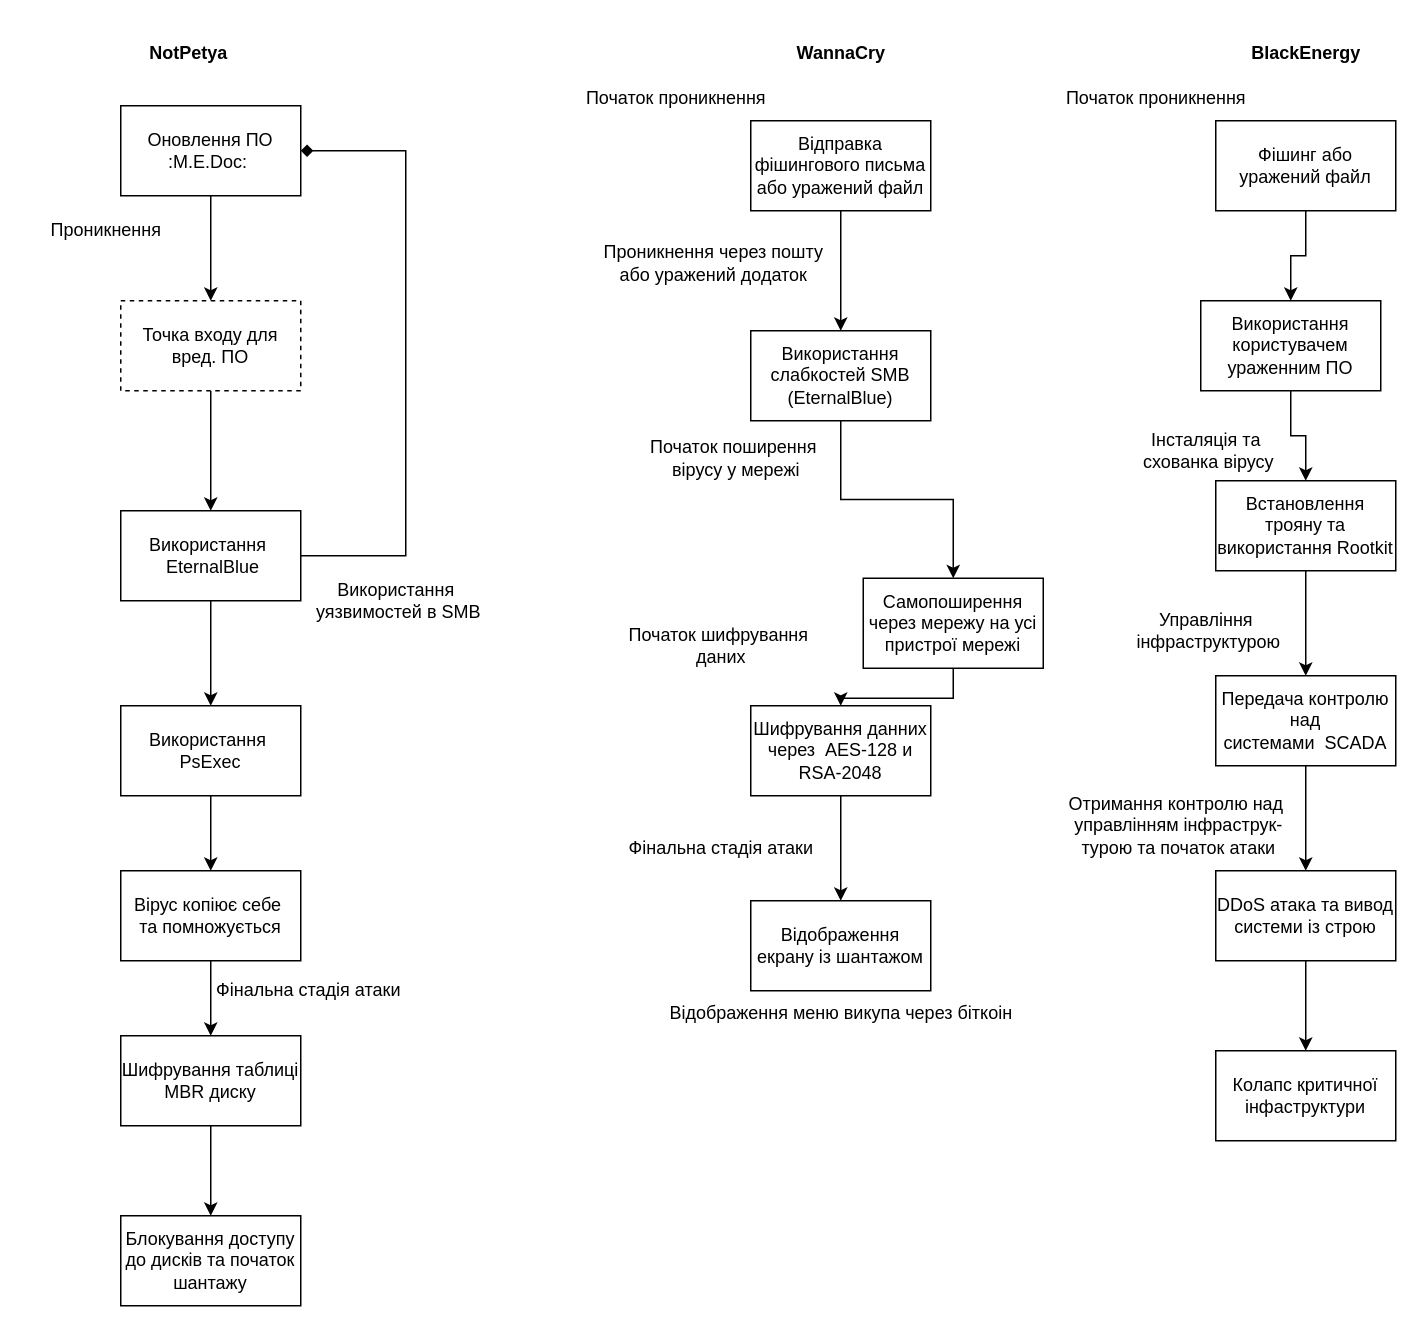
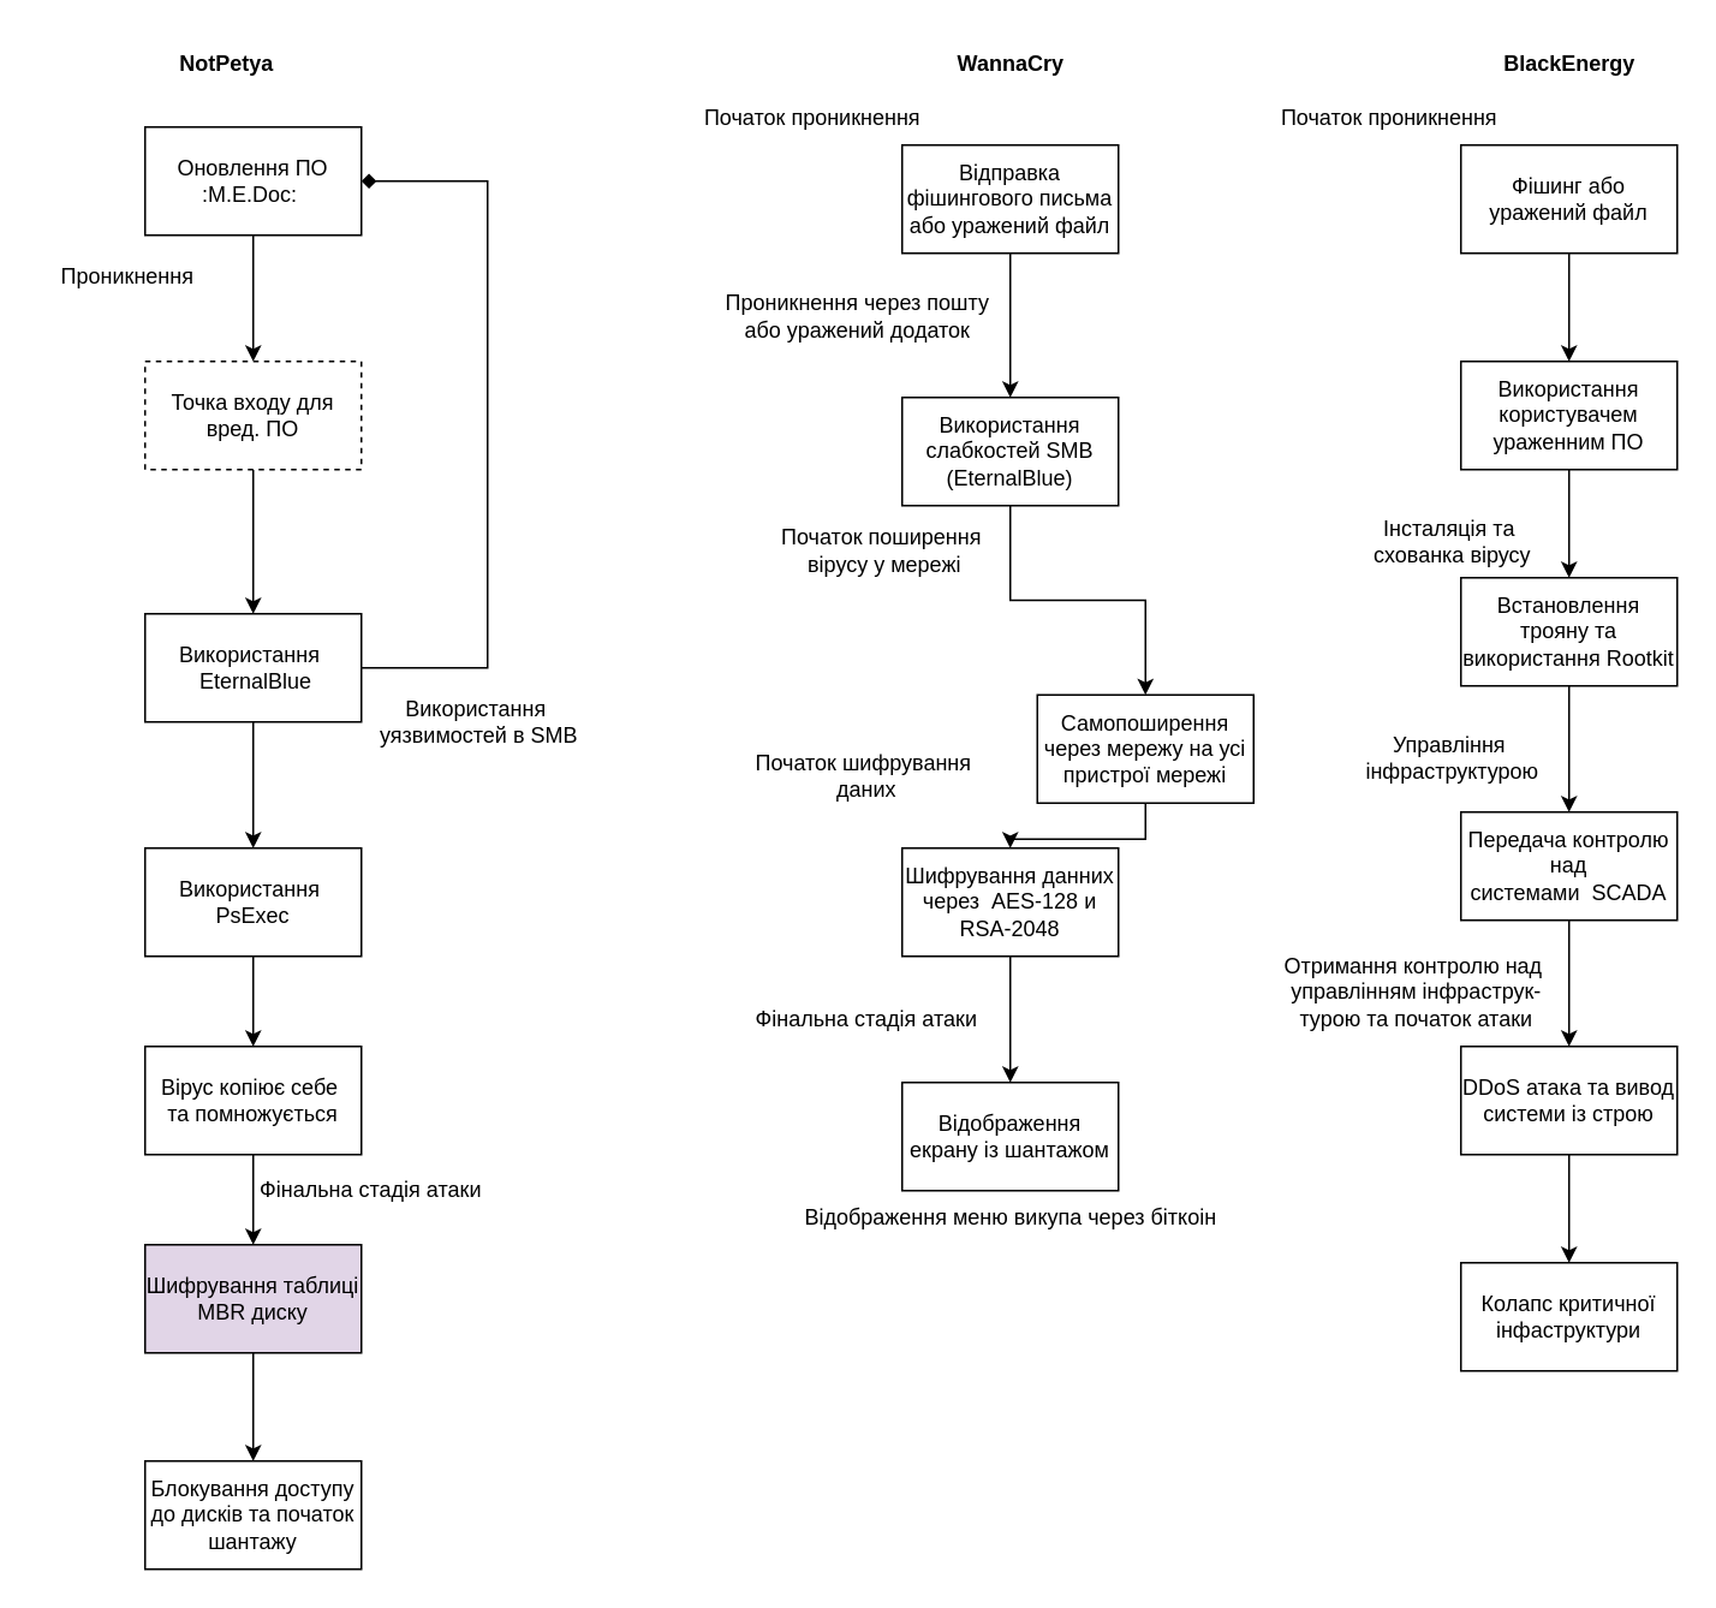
  <mxCell id="0" />
  <mxCell id="1" parent="0" />
  <mxCell id="2" value="&lt;div&gt;&lt;br&gt;&lt;/div&gt;Проникнення" style="text;html=1;align=center;verticalAlign=middle;resizable=0;points=[];autosize=1;strokeColor=none;fillColor=none;" vertex="1" parent="1"><mxGeometry x="20" y="125" width="100" height="40" as="geometry" /></mxCell>
  <mxCell id="3" style="edgeStyle=orthogonalEdgeStyle;rounded=0;orthogonalLoop=1;jettySize=auto;html=1;endArrow=diamond;" edge="1" parent="1" source="5" target="7"><mxGeometry relative="1" as="geometry"><Array as="points"><mxPoint x="270" y="370" /><mxPoint x="270" y="100" /></Array></mxGeometry></mxCell>
  <mxCell id="4" value="" style="edgeStyle=orthogonalEdgeStyle;rounded=0;orthogonalLoop=1;jettySize=auto;html=1;" edge="1" parent="1" source="5" target="17"><mxGeometry relative="1" as="geometry" /></mxCell>
  <mxCell id="5" value="Використання&amp;nbsp;&lt;br&gt;&amp;nbsp;EternalBlue" style="rounded=0;whiteSpace=wrap;html=1;" vertex="1" parent="1"><mxGeometry x="80" y="340" width="120" height="60" as="geometry" /></mxCell>
  <mxCell id="6" value="" style="edgeStyle=orthogonalEdgeStyle;rounded=0;orthogonalLoop=1;jettySize=auto;html=1;" edge="1" parent="1" source="7" target="23"><mxGeometry relative="1" as="geometry" /></mxCell>
  <mxCell id="7" value="Оновлення ПО :M.E.Doc:&amp;nbsp;" style="rounded=0;whiteSpace=wrap;html=1;" vertex="1" parent="1"><mxGeometry x="80" y="70" width="120" height="60" as="geometry" /></mxCell>
  <mxCell id="8" value="" style="edgeStyle=orthogonalEdgeStyle;rounded=0;orthogonalLoop=1;jettySize=auto;html=1;" edge="1" parent="1" source="9" target="19"><mxGeometry relative="1" as="geometry" /></mxCell>
  <mxCell id="9" value="Вірус копіює себе&amp;nbsp;&lt;br&gt;та помножується" style="rounded=0;whiteSpace=wrap;html=1;" vertex="1" parent="1"><mxGeometry x="80" y="580" width="120" height="60" as="geometry" /></mxCell>
  <mxCell id="10" value="" style="edgeStyle=orthogonalEdgeStyle;rounded=0;orthogonalLoop=1;jettySize=auto;html=1;" edge="1" parent="1" source="11" target="13"><mxGeometry relative="1" as="geometry" /></mxCell>
  <mxCell id="11" value="Самопоширення через мережу на усі пристрої мережі" style="rounded=0;whiteSpace=wrap;html=1;" vertex="1" parent="1"><mxGeometry x="575" y="385" width="120" height="60" as="geometry" /></mxCell>
  <mxCell id="12" value="" style="edgeStyle=orthogonalEdgeStyle;rounded=0;orthogonalLoop=1;jettySize=auto;html=1;" edge="1" parent="1" source="13" target="33"><mxGeometry relative="1" as="geometry" /></mxCell>
  <mxCell id="13" value="Шифрування данних через&amp;nbsp; AES-128 и RSA-2048" style="rounded=0;whiteSpace=wrap;html=1;" vertex="1" parent="1"><mxGeometry x="500" y="470" width="120" height="60" as="geometry" /></mxCell>
  <mxCell id="14" value="" style="edgeStyle=orthogonalEdgeStyle;rounded=0;orthogonalLoop=1;jettySize=auto;html=1;" edge="1" parent="1" source="15" target="21"><mxGeometry relative="1" as="geometry" /></mxCell>
  <mxCell id="15" value="Відправка фішингового письма або уражений файл" style="rounded=0;whiteSpace=wrap;html=1;" vertex="1" parent="1"><mxGeometry x="500" y="80" width="120" height="60" as="geometry" /></mxCell>
  <mxCell id="16" value="" style="edgeStyle=orthogonalEdgeStyle;rounded=0;orthogonalLoop=1;jettySize=auto;html=1;" edge="1" parent="1" source="17" target="9"><mxGeometry relative="1" as="geometry" /></mxCell>
  <mxCell id="17" value="Використання&amp;nbsp;&lt;br&gt;PsExec" style="rounded=0;whiteSpace=wrap;html=1;" vertex="1" parent="1"><mxGeometry x="80" y="470" width="120" height="60" as="geometry" /></mxCell>
  <mxCell id="18" value="" style="edgeStyle=orthogonalEdgeStyle;rounded=0;orthogonalLoop=1;jettySize=auto;html=1;" edge="1" parent="1" source="19" target="26"><mxGeometry relative="1" as="geometry" /></mxCell>
- <mxCell id="19" value="Шифрування таблиці MBR диску" style="rounded=0;whiteSpace=wrap;html=1;" vertex="1" parent="1"><mxGeometry x="80" y="690" width="120" height="60" as="geometry" /></mxCell>
+ <mxCell id="19" value="Шифрування таблиці MBR диску" style="rounded=0;whiteSpace=wrap;html=1;fillColor=#e1d5e7;" vertex="1" parent="1"><mxGeometry x="80" y="690" width="120" height="60" as="geometry" /></mxCell>
  <mxCell id="20" value="" style="edgeStyle=orthogonalEdgeStyle;rounded=0;orthogonalLoop=1;jettySize=auto;html=1;" edge="1" parent="1" source="21" target="11"><mxGeometry relative="1" as="geometry" /></mxCell>
  <mxCell id="21" value="Використання слабкостей&amp;nbsp;SMB (EternalBlue)" style="rounded=0;whiteSpace=wrap;html=1;" vertex="1" parent="1"><mxGeometry x="500" y="220" width="120" height="60" as="geometry" /></mxCell>
  <mxCell id="22" value="" style="edgeStyle=orthogonalEdgeStyle;rounded=0;orthogonalLoop=1;jettySize=auto;html=1;" edge="1" parent="1" source="23" target="5"><mxGeometry relative="1" as="geometry" /></mxCell>
  <mxCell id="23" value="Точка входу для вред. ПО" style="rounded=0;whiteSpace=wrap;html=1;dashed=1;" vertex="1" parent="1"><mxGeometry x="80" y="200" width="120" height="60" as="geometry" /></mxCell>
  <mxCell id="24" value="Використання&amp;nbsp;&lt;br&gt;уязвимостей в SMB" style="text;html=1;align=center;verticalAlign=middle;resizable=0;points=[];autosize=1;strokeColor=none;fillColor=none;" vertex="1" parent="1"><mxGeometry x="200" y="380" width="130" height="40" as="geometry" /></mxCell>
  <mxCell id="25" value="Фінальна стадія атаки" style="text;html=1;align=center;verticalAlign=middle;resizable=0;points=[];autosize=1;strokeColor=none;fillColor=none;" vertex="1" parent="1"><mxGeometry x="130" y="645" width="150" height="30" as="geometry" /></mxCell>
  <mxCell id="26" value="Блокування доступу до дисків та початок шантажу" style="rounded=0;whiteSpace=wrap;html=1;" vertex="1" parent="1"><mxGeometry x="80" y="810" width="120" height="60" as="geometry" /></mxCell>
  <mxCell id="27" value="&lt;strong&gt;NotPetya&lt;/strong&gt;" style="text;html=1;align=center;verticalAlign=middle;resizable=0;points=[];autosize=1;strokeColor=none;fillColor=none;" vertex="1" parent="1"><mxGeometry x="85" y="20" width="80" height="30" as="geometry" /></mxCell>
  <mxCell id="28" value="&lt;strong&gt;WannaCry&lt;/strong&gt;" style="text;html=1;align=center;verticalAlign=middle;resizable=0;points=[];autosize=1;strokeColor=none;fillColor=none;" vertex="1" parent="1"><mxGeometry x="520" y="20" width="80" height="30" as="geometry" /></mxCell>
  <mxCell id="29" value="Проникнення через пошту&lt;br&gt;або уражений додаток" style="text;html=1;align=center;verticalAlign=middle;resizable=0;points=[];autosize=1;strokeColor=none;fillColor=none;" vertex="1" parent="1"><mxGeometry x="390" y="155" width="170" height="40" as="geometry" /></mxCell>
  <mxCell id="30" value="Початок проникнення" style="text;html=1;align=center;verticalAlign=middle;resizable=0;points=[];autosize=1;strokeColor=none;fillColor=none;" vertex="1" parent="1"><mxGeometry x="380" y="50" width="140" height="30" as="geometry" /></mxCell>
  <mxCell id="31" value="Початок поширення&amp;nbsp;&lt;br&gt;вірусу у мережі" style="text;html=1;align=center;verticalAlign=middle;resizable=0;points=[];autosize=1;strokeColor=none;fillColor=none;" vertex="1" parent="1"><mxGeometry x="420" y="285" width="140" height="40" as="geometry" /></mxCell>
  <mxCell id="32" value="Початок шифрування&amp;nbsp;&lt;br&gt;даних" style="text;html=1;align=center;verticalAlign=middle;resizable=0;points=[];autosize=1;strokeColor=none;fillColor=none;" vertex="1" parent="1"><mxGeometry x="405" y="410" width="150" height="40" as="geometry" /></mxCell>
  <mxCell id="33" value="Відображення екрану із шантажом" style="rounded=0;whiteSpace=wrap;html=1;" vertex="1" parent="1"><mxGeometry x="500" y="600" width="120" height="60" as="geometry" /></mxCell>
  <mxCell id="34" value="Фінальна стадія атаки" style="text;html=1;align=center;verticalAlign=middle;resizable=0;points=[];autosize=1;strokeColor=none;fillColor=none;" vertex="1" parent="1"><mxGeometry x="405" y="550" width="150" height="30" as="geometry" /></mxCell>
  <mxCell id="35" value="" style="edgeStyle=orthogonalEdgeStyle;rounded=0;orthogonalLoop=1;jettySize=auto;html=1;" edge="1" parent="1" source="36" target="41"><mxGeometry relative="1" as="geometry" /></mxCell>
  <mxCell id="36" value="Фішинг або уражений файл" style="rounded=0;whiteSpace=wrap;html=1;" vertex="1" parent="1"><mxGeometry x="810" y="80" width="120" height="60" as="geometry" /></mxCell>
  <mxCell id="37" value="Відображення меню викупа через біткоін" style="text;html=1;align=center;verticalAlign=middle;resizable=0;points=[];autosize=1;strokeColor=none;fillColor=none;" vertex="1" parent="1"><mxGeometry x="435" y="660" width="250" height="30" as="geometry" /></mxCell>
  <mxCell id="38" value="&lt;strong&gt;BlackEnergy&lt;/strong&gt;" style="text;html=1;align=center;verticalAlign=middle;resizable=0;points=[];autosize=1;strokeColor=none;fillColor=none;" vertex="1" parent="1"><mxGeometry x="820" y="20" width="100" height="30" as="geometry" /></mxCell>
  <mxCell id="39" value="Колапс критичної інфаструктури" style="rounded=0;whiteSpace=wrap;html=1;" vertex="1" parent="1"><mxGeometry x="810" y="700" width="120" height="60" as="geometry" /></mxCell>
  <mxCell id="40" value="" style="edgeStyle=orthogonalEdgeStyle;rounded=0;orthogonalLoop=1;jettySize=auto;html=1;" edge="1" parent="1" source="41" target="45"><mxGeometry relative="1" as="geometry" /></mxCell>
- <mxCell id="41" value="Використання користувачем ураженним ПО" style="rounded=0;whiteSpace=wrap;html=1;" vertex="1" parent="1"><mxGeometry x="800" y="200" width="120" height="60" as="geometry" /></mxCell>
+ <mxCell id="41" value="Використання користувачем ураженним ПО" style="rounded=0;whiteSpace=wrap;html=1;" vertex="1" parent="1"><mxGeometry x="810" y="200" width="120" height="60" as="geometry" /></mxCell>
  <mxCell id="42" value="" style="edgeStyle=orthogonalEdgeStyle;rounded=0;orthogonalLoop=1;jettySize=auto;html=1;" edge="1" parent="1" source="43" target="47"><mxGeometry relative="1" as="geometry" /></mxCell>
  <mxCell id="43" value="Передача контролю над системами&amp;nbsp;&amp;nbsp;SCADA" style="rounded=0;whiteSpace=wrap;html=1;" vertex="1" parent="1"><mxGeometry x="810" y="450" width="120" height="60" as="geometry" /></mxCell>
  <mxCell id="44" value="" style="edgeStyle=orthogonalEdgeStyle;rounded=0;orthogonalLoop=1;jettySize=auto;html=1;" edge="1" parent="1" source="45" target="43"><mxGeometry relative="1" as="geometry" /></mxCell>
  <mxCell id="45" value="Встановлення трояну та використання&amp;nbsp;Rootkit" style="rounded=0;whiteSpace=wrap;html=1;" vertex="1" parent="1"><mxGeometry x="810" y="320" width="120" height="60" as="geometry" /></mxCell>
  <mxCell id="46" value="" style="edgeStyle=orthogonalEdgeStyle;rounded=0;orthogonalLoop=1;jettySize=auto;html=1;" edge="1" parent="1" source="47" target="39"><mxGeometry relative="1" as="geometry" /></mxCell>
  <mxCell id="47" value="DDoS атака та вивод системи із строю" style="rounded=0;whiteSpace=wrap;html=1;" vertex="1" parent="1"><mxGeometry x="810" y="580" width="120" height="60" as="geometry" /></mxCell>
  <mxCell id="48" value="Початок проникнення" style="text;html=1;align=center;verticalAlign=middle;resizable=0;points=[];autosize=1;strokeColor=none;fillColor=none;" vertex="1" parent="1"><mxGeometry x="700" y="50" width="140" height="30" as="geometry" /></mxCell>
  <mxCell id="49" value="Інсталяція та&amp;nbsp;&lt;br&gt;схованка вірусу" style="text;html=1;align=center;verticalAlign=middle;resizable=0;points=[];autosize=1;strokeColor=none;fillColor=none;" vertex="1" parent="1"><mxGeometry x="750" y="280" width="110" height="40" as="geometry" /></mxCell>
  <mxCell id="50" value="Управління&amp;nbsp;&lt;br&gt;інфраструктурою" style="text;html=1;align=center;verticalAlign=middle;resizable=0;points=[];autosize=1;strokeColor=none;fillColor=none;" vertex="1" parent="1"><mxGeometry x="745" y="400" width="120" height="40" as="geometry" /></mxCell>
  <mxCell id="51" value="Отримання контролю над&amp;nbsp;&lt;br&gt;управлінням інфраструк-&lt;br&gt;турою та початок атаки" style="text;html=1;align=center;verticalAlign=middle;resizable=0;points=[];autosize=1;strokeColor=none;fillColor=none;" vertex="1" parent="1"><mxGeometry x="700" y="520" width="170" height="60" as="geometry" /></mxCell>
